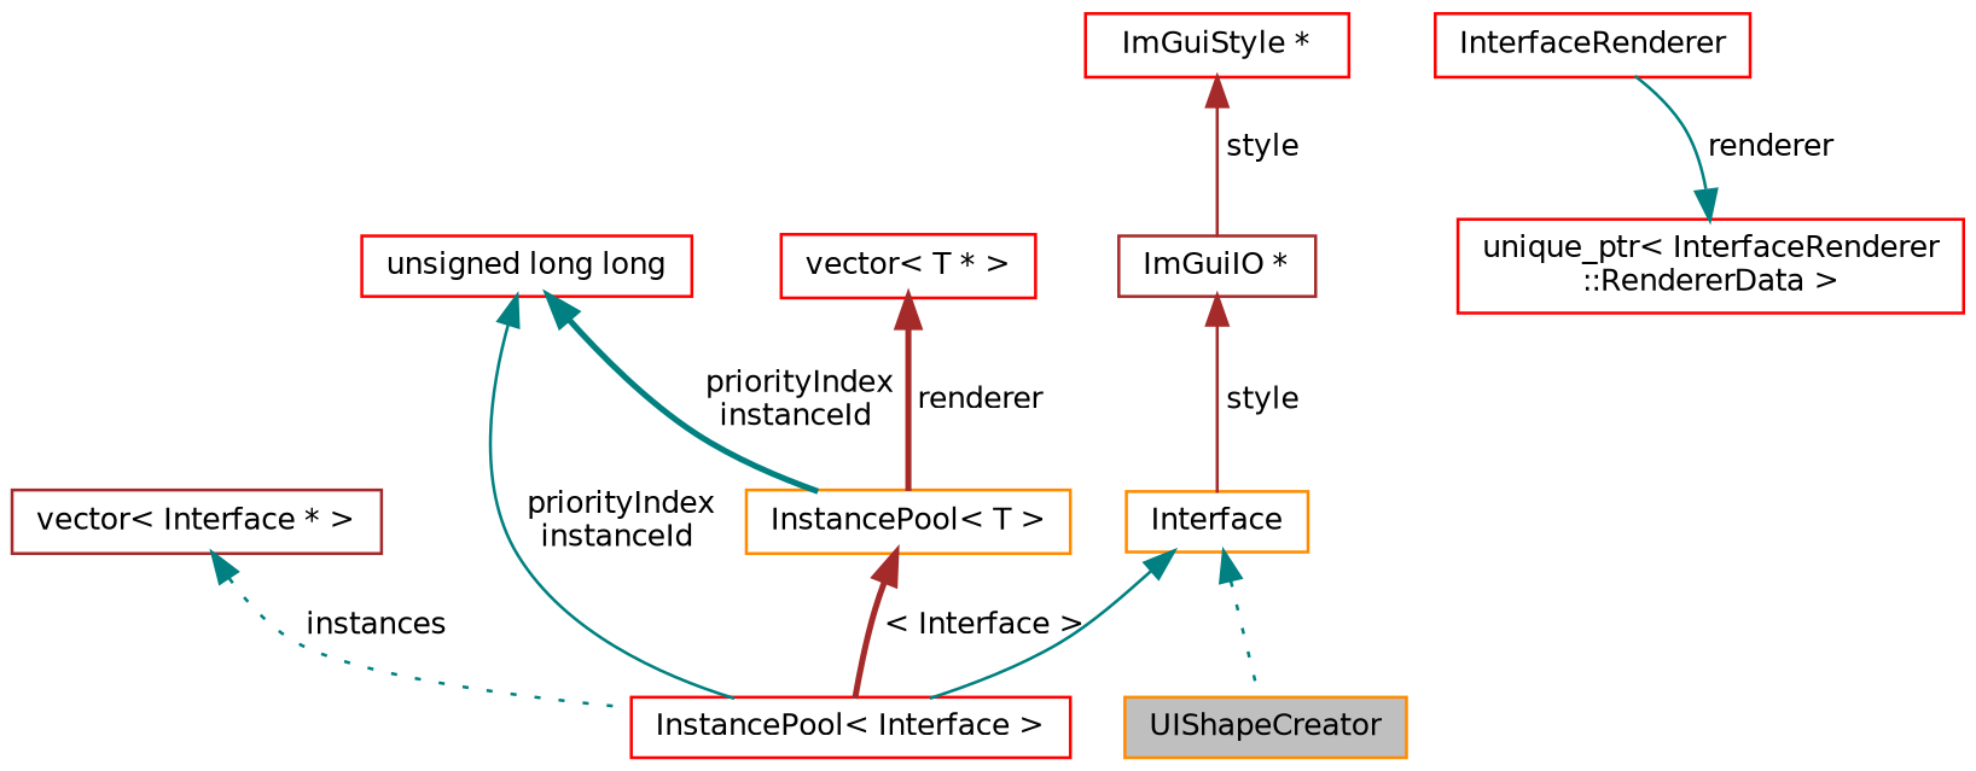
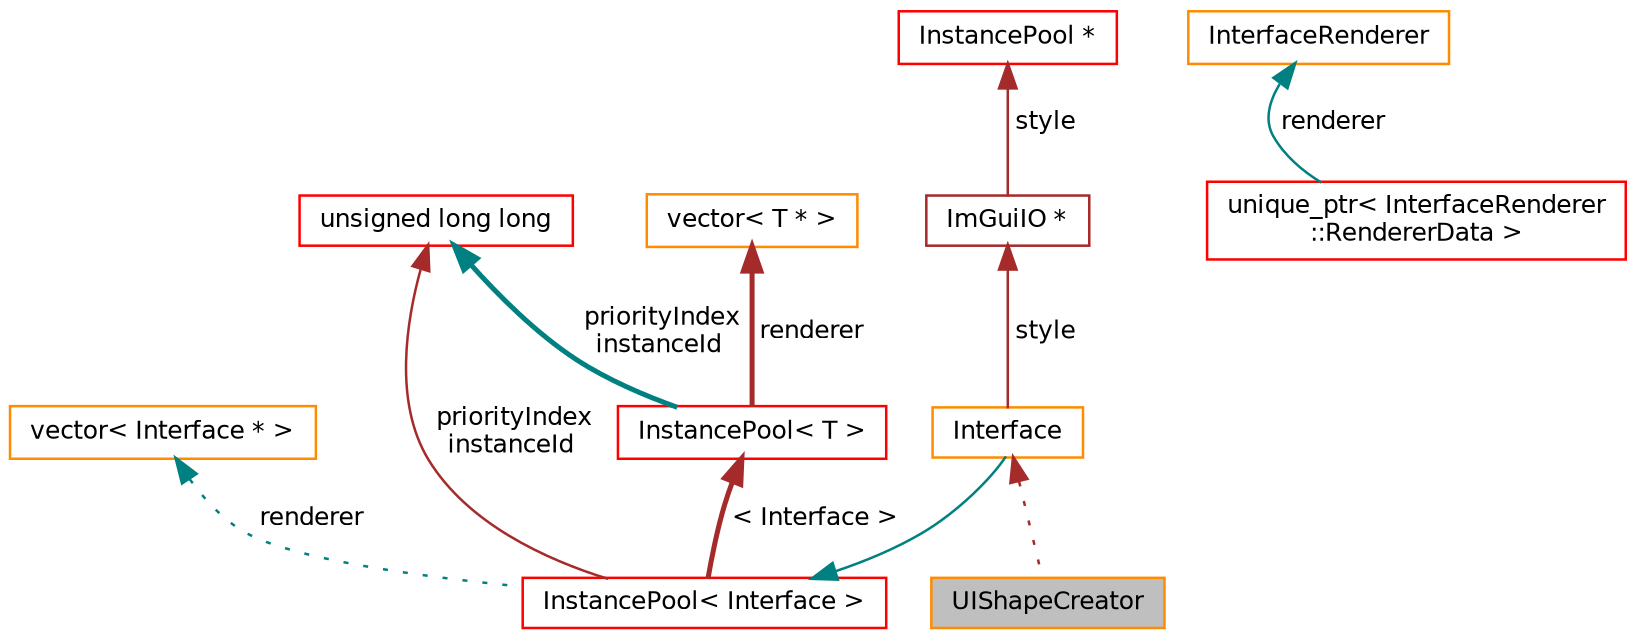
  digraph {
    rankdir=TB
    node [color=red fillcolor=white fontname=Helvetica fontsize=10 shape=record style=filled]
    edge [color=teal dir=back fontname=Helvetica fontsize=10 labelfontname=Helvetica labelfontsize=10 style=solid]
    n1 [color=darkorange fillcolor=grey75 fontcolor=black height=0.2 label=UIShapeCreator width=0.4]
    n2 [color=darkorange height=0.2 label=Interface width=0.4]
-   n3 [height=0.2 label=InterfaceRenderer width=0.4]
+   n3 [color=darkorange height=0.2 label=InterfaceRenderer width=0.4]
    n4 [height=0.2 label="unique_ptr\< InterfaceRenderer\l::RendererData \>" width=0.4]
    n5 [height=0.2 label="InstancePool\< Interface \>" width=0.4]
-   n6 [color=brown height=0.2 label="vector\< Interface * \>" width=0.4]
+   n6 [color=darkorange height=0.2 label="vector\< Interface * \>" width=0.4]
    n7 [height=0.2 label="unsigned long long" width=0.4]
-   n8 [color=darkorange height=0.2 label="InstancePool\< T \>" width=0.4]
-   n9 [height=0.2 label="vector\< T * \>" width=0.4]
-   n10 [height=0.2 label="ImGuiStyle *" width=0.4]
+   n8 [height=0.2 label="InstancePool\< T \>" width=0.4]
+   n9 [color=darkorange height=0.2 label="vector\< T * \>" width=0.4]
+   n10 [height=0.2 label="InstancePool *" width=0.4]
    n11 [color=brown height=0.2 label="ImGuiIO *" width=0.4]
-   n2 -> n1 [style=dotted]
-   n4 -> n3 [label=" renderer"]
-   n2 -> n5
-   n6 -> n5 [label=" instances" style=dotted]
-   n7 -> n5 [label=" priorityIndex\ninstanceId"]
+   n2 -> n1 [color=brown style=dotted]
+   n3 -> n4 [label=" renderer"]
+   n5 -> n2
+   n6 -> n5 [label=" renderer" style=dotted]
+   n7 -> n5 [color=brown label=" priorityIndex\ninstanceId"]
    n7 -> n8 [label=" priorityIndex\ninstanceId" style=bold]
    n8 -> n5 [color=brown label=" \< Interface \>" style=bold]
    n9 -> n8 [color=brown label=" renderer" style=bold]
    n10 -> n11 [color=brown label=" style"]
    n11 -> n2 [color=brown label=" style"]
  }
